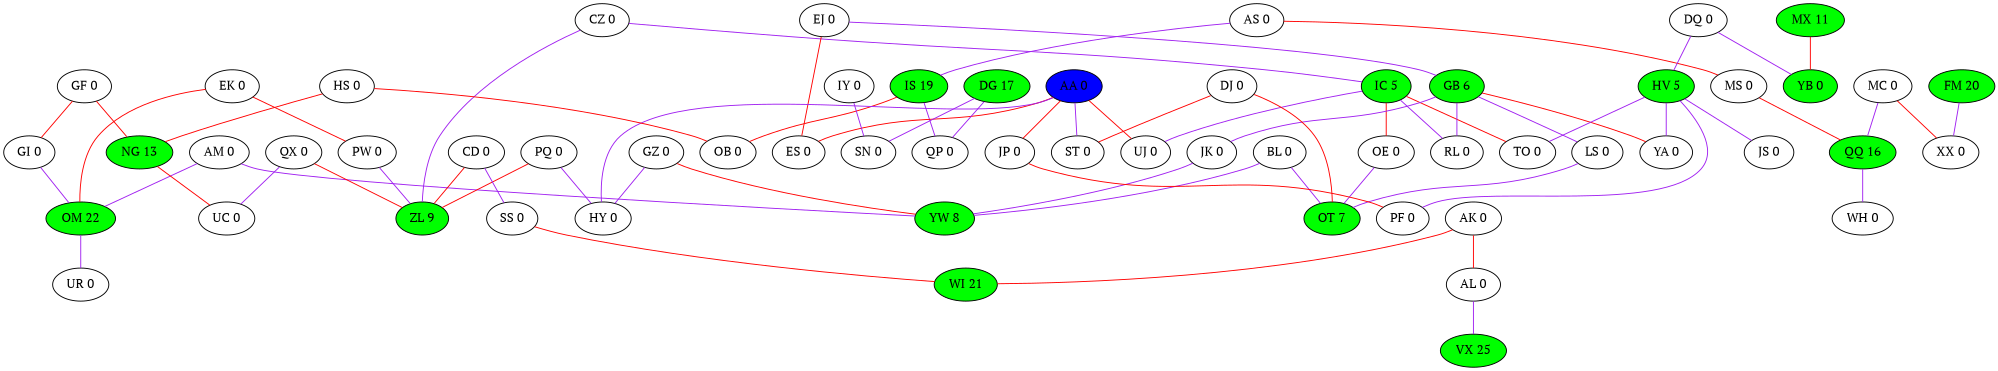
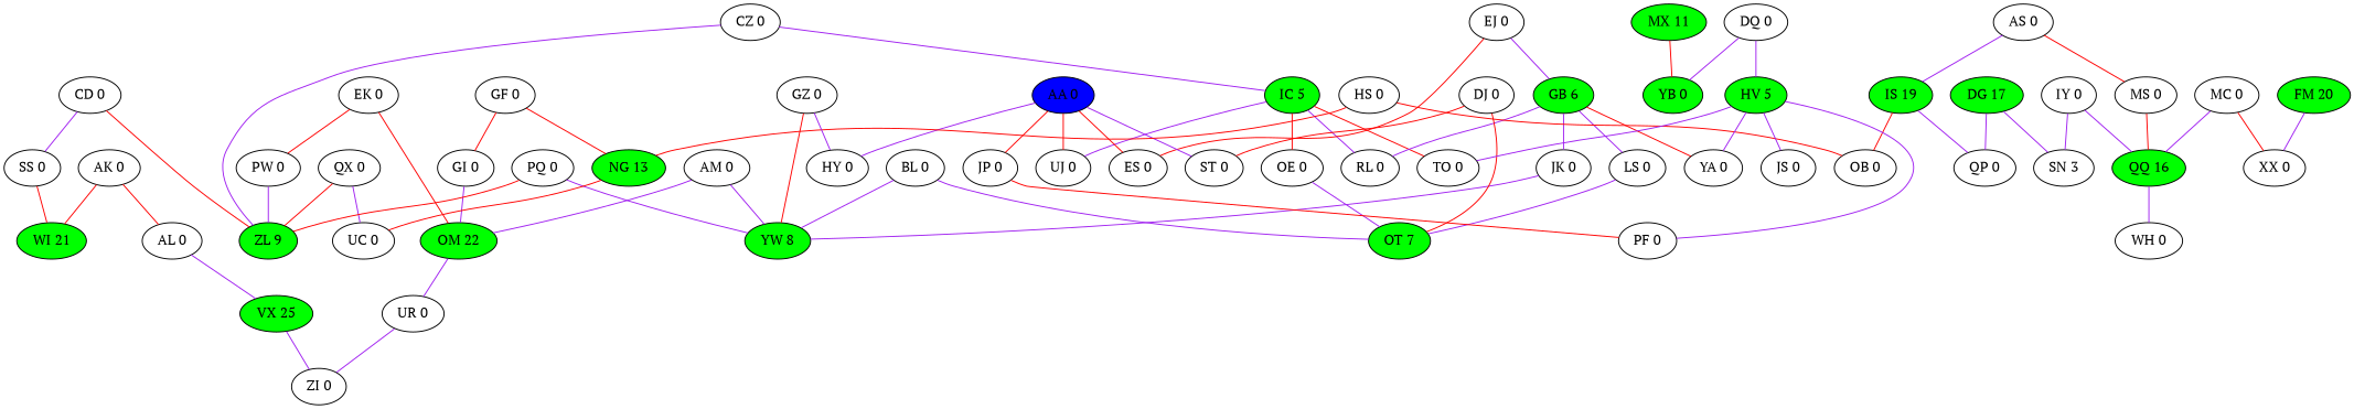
  digraph {
    fontname="PT Serif"
    node [fillcolor="#ffffff" fontname="PT Serif" style=filled]
    edge [color=purple dir=none fontname="PT Serif"]
    n1 [label="QP 0"]
    n2 [label="MC 0"]
    n3 [label="XX 0"]
    n4 [fillcolor="#00ff00" label="QQ 16"]
    n5 [label="WH 0"]
    n6 [fillcolor="#00ff00" label="OT 7"]
    n7 [label="CZ 0"]
    n8 [fillcolor="#00ff00" label="IC 5"]
    n9 [fillcolor="#00ff00" label="ZL 9"]
    n10 [label="OE 0"]
    n11 [label="UJ 0"]
    n12 [label="RL 0"]
    n13 [label="TO 0"]
    n14 [label="GI 0"]
    n15 [fillcolor="#00ff00" label="OM 22"]
    n16 [label="UR 0"]
+   n17 [label="ZI 0"]
    n18 [fillcolor="#00ff00" label="YB 0"]
    n19 [label="EJ 0"]
    n20 [fillcolor="#00ff00" label="GB 6"]
    n21 [label="ES 0"]
    n22 [label="JK 0"]
    n23 [label="YA 0"]
    n24 [label="LS 0"]
    n25 [fillcolor="#00ff00" label="YW 8"]
    n26 [fillcolor="#00ff00" label="IS 19"]
    n27 [label="OB 0"]
    n28 [fillcolor="#00ff00" label="WI 21"]
    n29 [label="JS 0"]
    n30 [label="UC 0"]
    n31 [label="BL 0"]
    n32 [label="AK 0"]
    n33 [label="AL 0"]
    n34 [fillcolor="#00ff00" label="VX 25"]
    n35 [label="PW 0"]
    n36 [label="AS 0"]
    n37 [label="MS 0"]
    n38 [label="AM 0"]
    n39 [label="QX 0"]
    n40 [label="DJ 0"]
    n41 [label="ST 0"]
    n42 [label="PQ 0"]
    n43 [fillcolor="#00ff00" label="NG 13"]
    n44 [fillcolor="#0000ff" label="AA 0"]
    n45 [label="JP 0"]
    n46 [label="HY 0"]
    n47 [label="PF 0"]
    n48 [label="CD 0"]
    n49 [label="SS 0"]
    n50 [label="IY 0"]
-   n51 [label="SN 0"]
+   n51 [label="SN 3"]
    n52 [label="HS 0"]
    n53 [label="GF 0"]
    n54 [fillcolor="#00ff00" label="DG 17"]
    n55 [fillcolor="#00ff00" label="MX 11"]
    n56 [label="DQ 0"]
    n57 [fillcolor="#00ff00" label="HV 5"]
    n58 [label="EK 0"]
    n59 [label="GZ 0"]
    n60 [fillcolor="#00ff00" label="FM 20"]
    n2 -> n3 [color=red]
    n2 -> n4
    n4 -> n5
    n7 -> n8
    n7 -> n9
    n8 -> n10 [color=red]
    n8 -> n11
    n8 -> n12
    n8 -> n13 [color=red]
    n10 -> n6
    n14 -> n15
    n15 -> n16
+   n16 -> n17
    n19 -> n20
    n19 -> n21 [color=red]
    n20 -> n12
    n20 -> n22
    n20 -> n23 [color=red]
    n20 -> n24
    n22 -> n25
    n24 -> n6
    n26 -> n1
    n26 -> n27 [color=red]
    n31 -> n6
    n31 -> n25
    n32 -> n28 [color=red]
    n32 -> n33 [color=red]
    n33 -> n34
+   n34 -> n17
    n35 -> n9
    n36 -> n26
    n36 -> n37 [color=red]
    n37 -> n4 [color=red]
    n38 -> n15
    n38 -> n25
    n39 -> n9 [color=red]
    n39 -> n30
    n40 -> n6 [color=red]
    n40 -> n41 [color=red]
    n42 -> n9 [color=red]
-   n42 -> n46
+   n42 -> n25
    n43 -> n30 [color=red]
    n44 -> n11 [color=red]
    n44 -> n21 [color=red]
    n44 -> n41
    n44 -> n45 [color=red]
    n44 -> n46
    n45 -> n47 [color=red]
    n48 -> n9 [color=red]
    n48 -> n49
    n49 -> n28 [color=red]
+   n50 -> n4
    n50 -> n51
    n52 -> n27 [color=red]
    n52 -> n43 [color=red]
    n53 -> n14 [color=red]
    n53 -> n43 [color=red]
    n54 -> n1
    n54 -> n51
    n55 -> n18 [color=red]
    n56 -> n18
    n56 -> n57
    n57 -> n13
    n57 -> n23
    n57 -> n29
    n57 -> n47
    n58 -> n15 [color=red]
    n58 -> n35 [color=red]
    n59 -> n25 [color=red]
    n59 -> n46
    n60 -> n3
  }
